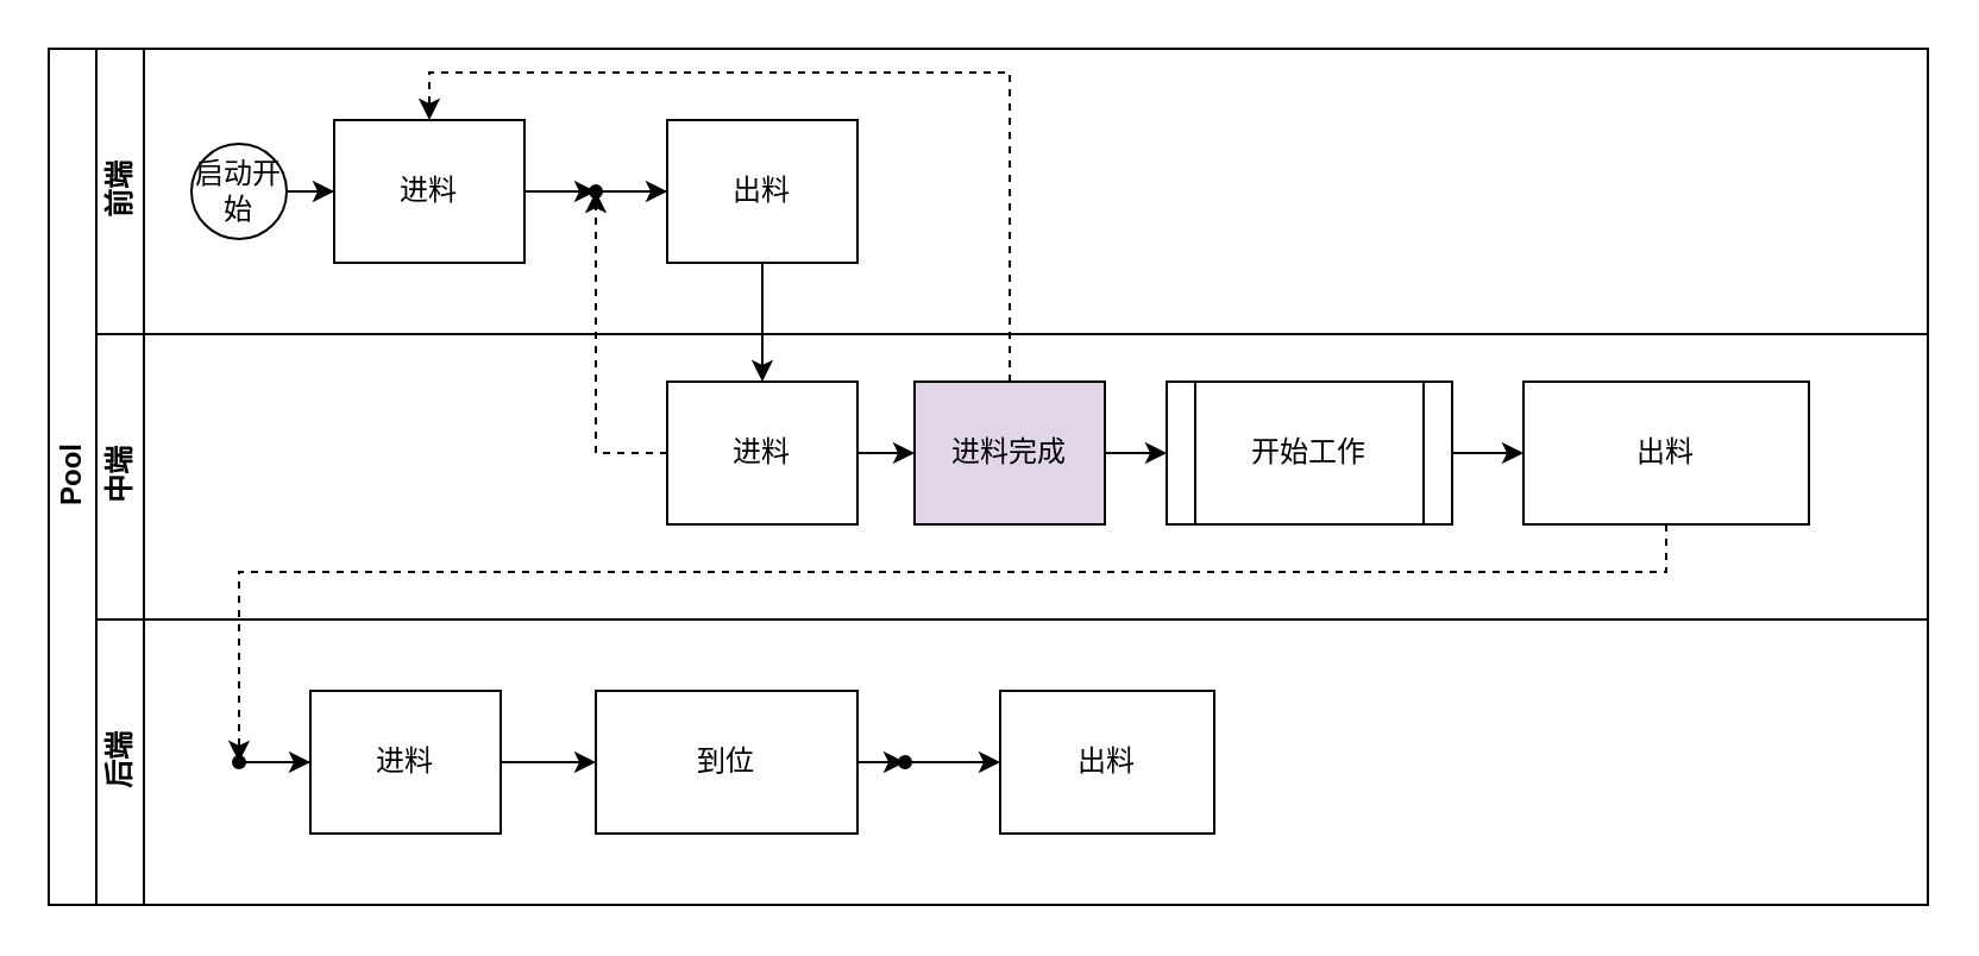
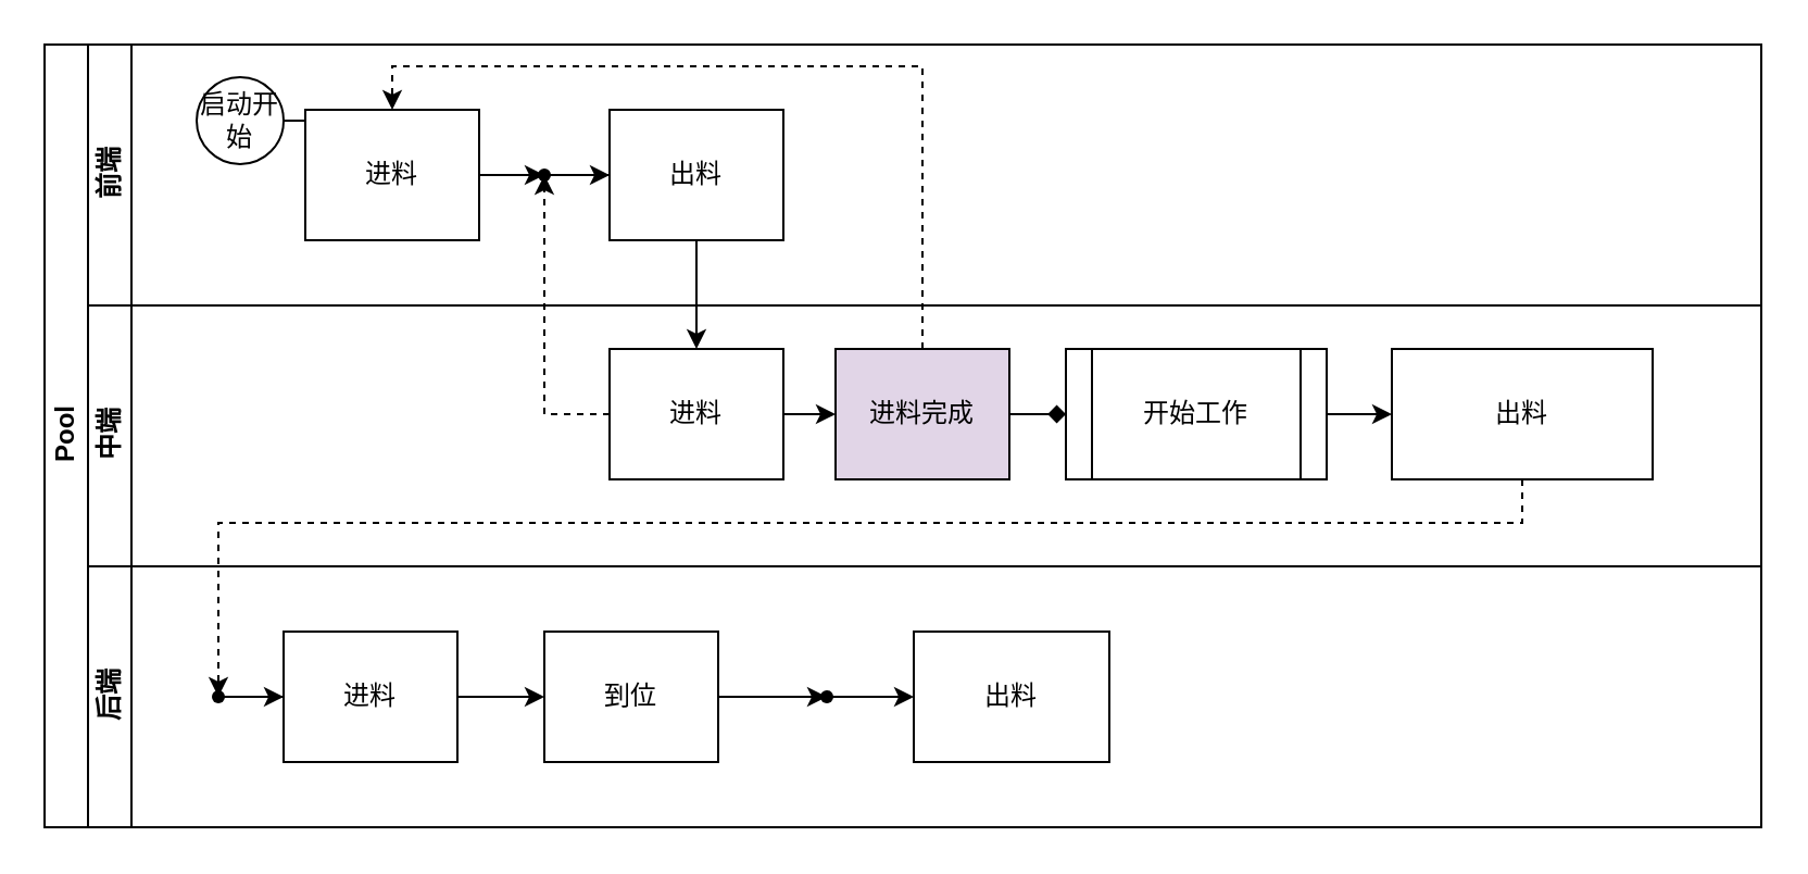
  <mxCell id="0" />
  <mxCell id="1" parent="0" />
  <mxCell id="2" value="Pool" style="swimlane;html=1;childLayout=stackLayout;resizeParent=1;resizeParentMax=0;horizontal=0;startSize=20;horizontalStack=0;" parent="1" vertex="1"><mxGeometry x="20" y="20" width="790" height="360" as="geometry" /></mxCell>
  <mxCell id="3" value="前端" style="swimlane;html=1;startSize=20;horizontal=0;" parent="2" vertex="1"><mxGeometry x="20" width="770" height="120" as="geometry" /></mxCell>
  <mxCell id="4" value="" style="edgeStyle=orthogonalEdgeStyle;rounded=0;orthogonalLoop=1;jettySize=auto;html=1;" parent="3" source="5" target="7" edge="1"><mxGeometry relative="1" as="geometry" /></mxCell>
- <mxCell id="5" value="启动开始" style="ellipse;whiteSpace=wrap;html=1;" parent="3" vertex="1"><mxGeometry x="40" y="40" width="40" height="40" as="geometry" /></mxCell>
+ <mxCell id="5" value="启动开始" style="ellipse;whiteSpace=wrap;html=1;" parent="3" vertex="1"><mxGeometry x="50" y="15" width="40" height="40" as="geometry" /></mxCell>
  <mxCell id="6" value="" style="edgeStyle=orthogonalEdgeStyle;rounded=0;orthogonalLoop=1;jettySize=auto;html=1;" edge="1" parent="3" source="7" target="10"><mxGeometry relative="1" as="geometry" /></mxCell>
  <mxCell id="7" value="进料" style="rounded=0;whiteSpace=wrap;html=1;fontFamily=Helvetica;fontSize=12;fontColor=#000000;align=center;" parent="3" vertex="1"><mxGeometry x="100" y="30" width="80" height="60" as="geometry" /></mxCell>
  <mxCell id="8" value="出料" style="rounded=0;whiteSpace=wrap;html=1;fontFamily=Helvetica;fontSize=12;fontColor=#000000;align=center;" vertex="1" parent="3"><mxGeometry x="240" y="30" width="80" height="60" as="geometry" /></mxCell>
  <mxCell id="9" value="" style="edgeStyle=orthogonalEdgeStyle;rounded=0;orthogonalLoop=1;jettySize=auto;html=1;" edge="1" parent="3" source="10" target="8"><mxGeometry relative="1" as="geometry" /></mxCell>
  <mxCell id="10" value="" style="shape=waypoint;sketch=0;size=6;pointerEvents=1;points=[];fillColor=default;resizable=0;rotatable=0;perimeter=centerPerimeter;snapToPoint=1;fontColor=#000000;rounded=0;" vertex="1" parent="3"><mxGeometry x="200" y="50" width="20" height="20" as="geometry" /></mxCell>
  <mxCell id="11" value="中端" style="swimlane;html=1;startSize=20;horizontal=0;" parent="2" vertex="1"><mxGeometry x="20" y="120" width="770" height="120" as="geometry" /></mxCell>
  <mxCell id="12" value="" style="edgeStyle=orthogonalEdgeStyle;rounded=0;orthogonalLoop=1;jettySize=auto;html=1;" edge="1" parent="11" source="13" target="15"><mxGeometry relative="1" as="geometry" /></mxCell>
  <mxCell id="13" value="进料" style="rounded=0;whiteSpace=wrap;html=1;fontFamily=Helvetica;fontSize=12;fontColor=#000000;align=center;" parent="11" vertex="1"><mxGeometry x="240" y="20" width="80" height="60" as="geometry" /></mxCell>
- <mxCell id="14" value="" style="edgeStyle=orthogonalEdgeStyle;rounded=0;orthogonalLoop=1;jettySize=auto;html=1;" edge="1" parent="11" source="15" target="17"><mxGeometry relative="1" as="geometry" /></mxCell>
+ <mxCell id="14" value="" style="edgeStyle=orthogonalEdgeStyle;rounded=0;orthogonalLoop=1;jettySize=auto;html=1;endArrow=diamond;" edge="1" parent="11" source="15" target="17"><mxGeometry relative="1" as="geometry" /></mxCell>
  <mxCell id="15" value="进料完成" style="rounded=0;whiteSpace=wrap;html=1;fontFamily=Helvetica;fontSize=12;fontColor=#000000;align=center;fillColor=#e1d5e7;" vertex="1" parent="11"><mxGeometry x="344" y="20" width="80" height="60" as="geometry" /></mxCell>
  <mxCell id="16" value="" style="edgeStyle=orthogonalEdgeStyle;rounded=0;orthogonalLoop=1;jettySize=auto;html=1;" edge="1" parent="11" source="17" target="18"><mxGeometry relative="1" as="geometry" /></mxCell>
  <mxCell id="17" value="开始工作" style="shape=process;whiteSpace=wrap;html=1;backgroundOutline=1;fontColor=#000000;rounded=0;" vertex="1" parent="11"><mxGeometry x="450" y="20" width="120" height="60" as="geometry" /></mxCell>
  <mxCell id="18" value="出料" style="whiteSpace=wrap;html=1;fontColor=#000000;rounded=0;" vertex="1" parent="11"><mxGeometry x="600" y="20" width="120" height="60" as="geometry" /></mxCell>
  <mxCell id="19" style="edgeStyle=orthogonalEdgeStyle;rounded=0;orthogonalLoop=1;jettySize=auto;html=1;entryX=0.55;entryY=0.8;entryDx=0;entryDy=0;entryPerimeter=0;dashed=1;" edge="1" parent="2" source="13" target="10"><mxGeometry relative="1" as="geometry" /></mxCell>
  <mxCell id="20" value="" style="edgeStyle=orthogonalEdgeStyle;rounded=0;orthogonalLoop=1;jettySize=auto;html=1;" edge="1" parent="2" source="8" target="13"><mxGeometry relative="1" as="geometry" /></mxCell>
  <mxCell id="21" style="edgeStyle=orthogonalEdgeStyle;rounded=0;orthogonalLoop=1;jettySize=auto;html=1;exitX=0.5;exitY=0;exitDx=0;exitDy=0;entryX=0.5;entryY=0;entryDx=0;entryDy=0;dashed=1;" edge="1" parent="2" source="15" target="7"><mxGeometry relative="1" as="geometry" /></mxCell>
  <mxCell id="22" style="edgeStyle=orthogonalEdgeStyle;rounded=0;orthogonalLoop=1;jettySize=auto;html=1;entryX=0.5;entryY=0.167;entryDx=0;entryDy=0;entryPerimeter=0;dashed=1;" edge="1" parent="2" source="18" target="27"><mxGeometry relative="1" as="geometry"><Array as="points"><mxPoint x="680" y="220" /><mxPoint x="80" y="220" /></Array></mxGeometry></mxCell>
  <mxCell id="23" value="后端" style="swimlane;html=1;startSize=20;horizontal=0;" parent="2" vertex="1"><mxGeometry x="20" y="240" width="770" height="120" as="geometry" /></mxCell>
  <mxCell id="24" value="" style="edgeStyle=orthogonalEdgeStyle;rounded=0;orthogonalLoop=1;jettySize=auto;html=1;" edge="1" parent="23" source="25" target="29"><mxGeometry relative="1" as="geometry" /></mxCell>
  <mxCell id="25" value="进料" style="rounded=0;whiteSpace=wrap;html=1;fontFamily=Helvetica;fontSize=12;fontColor=#000000;align=center;" parent="23" vertex="1"><mxGeometry x="90" y="30" width="80" height="60" as="geometry" /></mxCell>
  <mxCell id="26" value="" style="edgeStyle=orthogonalEdgeStyle;rounded=0;orthogonalLoop=1;jettySize=auto;html=1;" edge="1" parent="23" source="27" target="25"><mxGeometry relative="1" as="geometry" /></mxCell>
  <mxCell id="27" value="" style="shape=waypoint;sketch=0;size=6;pointerEvents=1;points=[];fillColor=default;resizable=0;rotatable=0;perimeter=centerPerimeter;snapToPoint=1;fontColor=#000000;rounded=0;" vertex="1" parent="23"><mxGeometry x="50" y="50" width="20" height="20" as="geometry" /></mxCell>
  <mxCell id="28" value="" style="edgeStyle=orthogonalEdgeStyle;rounded=0;orthogonalLoop=1;jettySize=auto;html=1;" edge="1" parent="23" source="29" target="31"><mxGeometry relative="1" as="geometry" /></mxCell>
- <mxCell id="29" value="到位" style="rounded=0;whiteSpace=wrap;html=1;fontFamily=Helvetica;fontSize=12;fontColor=#000000;align=center;" vertex="1" parent="23"><mxGeometry x="210" y="30" width="110" height="60" as="geometry" /></mxCell>
+ <mxCell id="29" value="到位" style="rounded=0;whiteSpace=wrap;html=1;fontFamily=Helvetica;fontSize=12;fontColor=#000000;align=center;" vertex="1" parent="23"><mxGeometry x="210" y="30" width="80" height="60" as="geometry" /></mxCell>
  <mxCell id="30" value="" style="edgeStyle=orthogonalEdgeStyle;rounded=0;orthogonalLoop=1;jettySize=auto;html=1;" edge="1" parent="23" source="31" target="32"><mxGeometry relative="1" as="geometry" /></mxCell>
  <mxCell id="31" value="" style="shape=waypoint;sketch=0;size=6;pointerEvents=1;points=[];fillColor=default;resizable=0;rotatable=0;perimeter=centerPerimeter;snapToPoint=1;fontColor=#000000;rounded=0;" vertex="1" parent="23"><mxGeometry x="330" y="50" width="20" height="20" as="geometry" /></mxCell>
  <mxCell id="32" value="出料" style="whiteSpace=wrap;html=1;fontColor=#000000;sketch=0;rounded=0;" vertex="1" parent="23"><mxGeometry x="380" y="30" width="90" height="60" as="geometry" /></mxCell>
